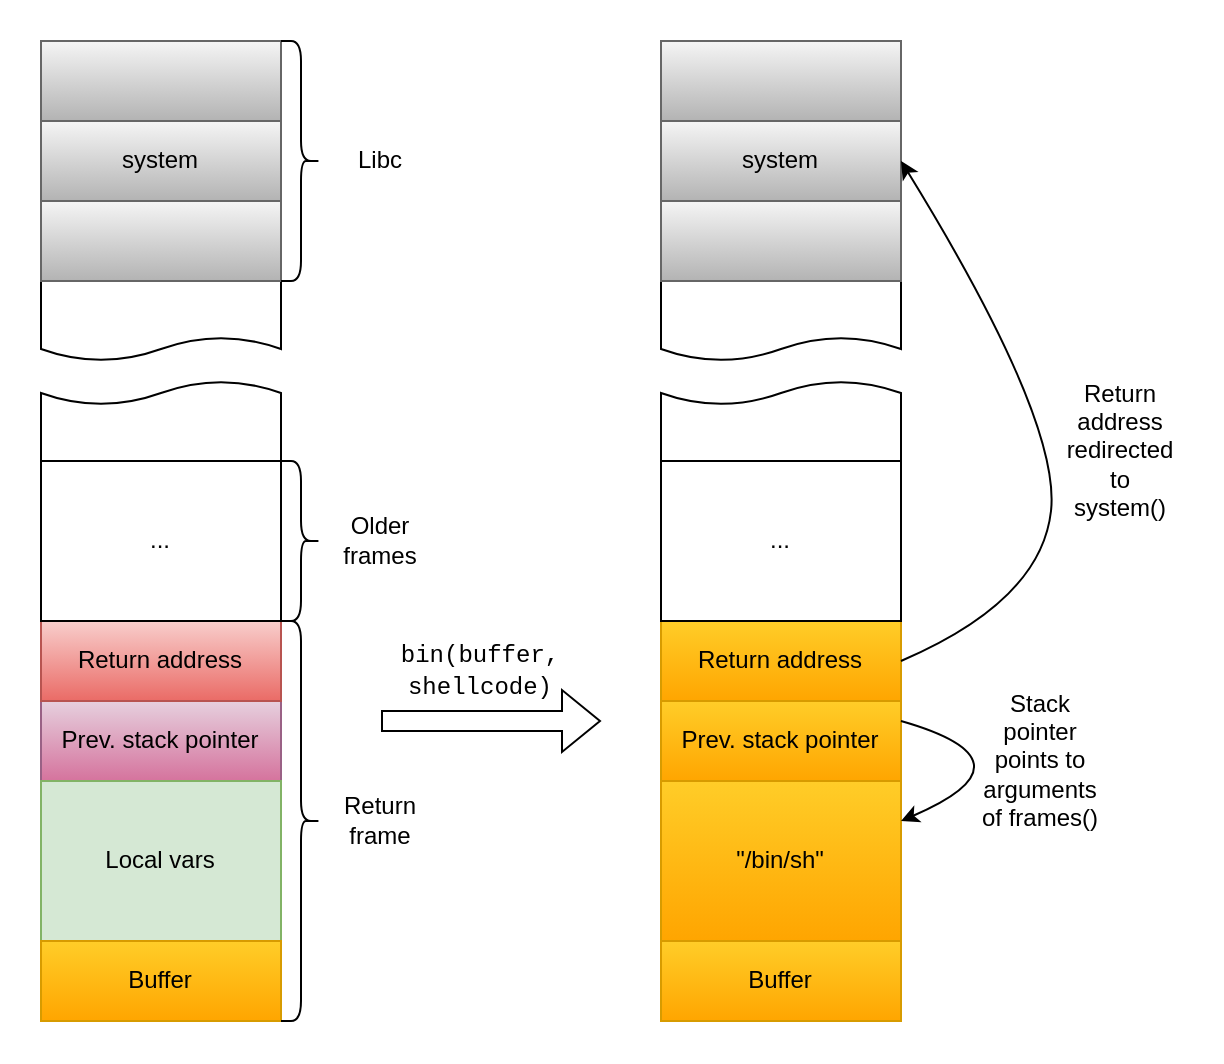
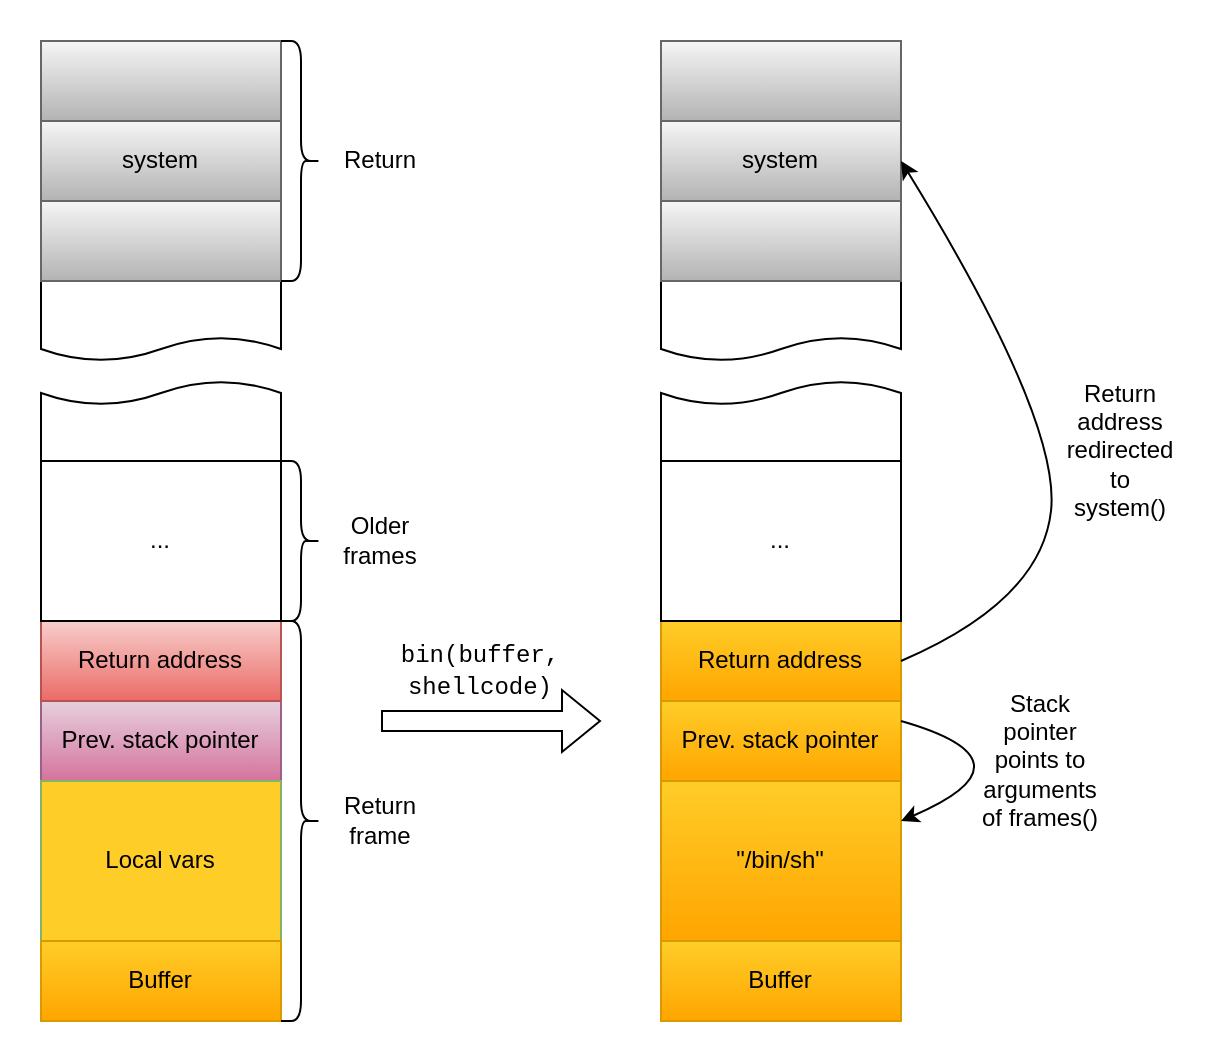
  <mxCell id="0" />
  <mxCell id="1" parent="0" />
  <mxCell id="2" value="Prev. stack pointer" style="rounded=0;whiteSpace=wrap;html=1;fillColor=#e6d0de;gradientColor=#d5739d;strokeColor=#996185;" vertex="1" parent="1"><mxGeometry x="20" y="350" width="120" height="40" as="geometry" /></mxCell>
- <mxCell id="3" value="Local vars" style="rounded=0;whiteSpace=wrap;html=1;fillColor=#d5e8d4;strokeColor=#82b366;" vertex="1" parent="1"><mxGeometry x="20" y="390" width="120" height="80" as="geometry" /></mxCell>
+ <mxCell id="3" value="Local vars" style="rounded=0;whiteSpace=wrap;html=1;fillColor=#ffcd28;strokeColor=#82b366;" vertex="1" parent="1"><mxGeometry x="20" y="390" width="120" height="80" as="geometry" /></mxCell>
  <mxCell id="4" value="Buffer" style="rounded=0;whiteSpace=wrap;html=1;fillColor=#ffcd28;gradientColor=#ffa500;strokeColor=#d79b00;" vertex="1" parent="1"><mxGeometry x="20" y="470" width="120" height="40" as="geometry" /></mxCell>
  <mxCell id="5" value="Return address" style="rounded=0;whiteSpace=wrap;html=1;fillColor=#f8cecc;gradientColor=#ea6b66;strokeColor=#b85450;" vertex="1" parent="1"><mxGeometry x="20" y="310" width="120" height="40" as="geometry" /></mxCell>
  <mxCell id="6" value="..." style="rounded=0;whiteSpace=wrap;html=1;" vertex="1" parent="1"><mxGeometry x="20" y="230" width="120" height="80" as="geometry" /></mxCell>
  <mxCell id="7" value="" style="shape=curlyBracket;whiteSpace=wrap;html=1;rounded=1;flipH=1;labelPosition=right;verticalLabelPosition=middle;align=left;verticalAlign=middle;" vertex="1" parent="1"><mxGeometry x="140" y="230" width="20" height="80" as="geometry" /></mxCell>
  <mxCell id="8" value="" style="shape=curlyBracket;whiteSpace=wrap;html=1;rounded=1;flipH=1;labelPosition=right;verticalLabelPosition=middle;align=left;verticalAlign=middle;" vertex="1" parent="1"><mxGeometry x="140" y="310" width="20" height="200" as="geometry" /></mxCell>
  <mxCell id="9" value="Older frames" style="text;html=1;align=center;verticalAlign=middle;whiteSpace=wrap;rounded=0;" vertex="1" parent="1"><mxGeometry x="160" y="255" width="60" height="30" as="geometry" /></mxCell>
  <mxCell id="10" value="Return frame" style="text;html=1;align=center;verticalAlign=middle;whiteSpace=wrap;rounded=0;" vertex="1" parent="1"><mxGeometry x="160" y="395" width="60" height="30" as="geometry" /></mxCell>
  <mxCell id="11" value="" style="shape=flexArrow;endArrow=classic;html=1;rounded=0;" edge="1" parent="1"><mxGeometry width="50" height="50" relative="1" as="geometry"><mxPoint x="190" y="360" as="sourcePoint" /><mxPoint x="300" y="360" as="targetPoint" /></mxGeometry></mxCell>
  <mxCell id="12" value="&lt;font face=&quot;Courier New&quot;&gt;bin(buffer, shellcode)&lt;/font&gt;" style="text;html=1;align=center;verticalAlign=middle;whiteSpace=wrap;rounded=0;" vertex="1" parent="1"><mxGeometry x="210" y="320" width="60" height="30" as="geometry" /></mxCell>
  <mxCell id="13" value="Prev. stack pointer" style="rounded=0;whiteSpace=wrap;html=1;fillColor=#ffcd28;gradientColor=#ffa500;strokeColor=#d79b00;" vertex="1" parent="1"><mxGeometry x="330" y="350" width="120" height="40" as="geometry" /></mxCell>
  <mxCell id="14" value="&quot;/bin/sh&quot;" style="rounded=0;whiteSpace=wrap;html=1;fillColor=#ffcd28;gradientColor=#ffa500;strokeColor=#d79b00;" vertex="1" parent="1"><mxGeometry x="330" y="390" width="120" height="80" as="geometry" /></mxCell>
  <mxCell id="15" value="Buffer" style="rounded=0;whiteSpace=wrap;html=1;fillColor=#ffcd28;gradientColor=#ffa500;strokeColor=#d79b00;" vertex="1" parent="1"><mxGeometry x="330" y="470" width="120" height="40" as="geometry" /></mxCell>
  <mxCell id="16" value="Return address" style="rounded=0;whiteSpace=wrap;html=1;fillColor=#ffcd28;gradientColor=#ffa500;strokeColor=#d79b00;" vertex="1" parent="1"><mxGeometry x="330" y="310" width="120" height="40" as="geometry" /></mxCell>
  <mxCell id="17" value="..." style="rounded=0;whiteSpace=wrap;html=1;" vertex="1" parent="1"><mxGeometry x="330" y="230" width="120" height="80" as="geometry" /></mxCell>
  <mxCell id="18" value="system" style="rounded=0;whiteSpace=wrap;html=1;fillColor=#f5f5f5;gradientColor=#b3b3b3;strokeColor=#666666;" vertex="1" parent="1"><mxGeometry x="20" y="60" width="120" height="40" as="geometry" /></mxCell>
  <mxCell id="19" value="" style="rounded=0;whiteSpace=wrap;html=1;fillColor=#f5f5f5;gradientColor=#b3b3b3;strokeColor=#666666;" vertex="1" parent="1"><mxGeometry x="20" y="20" width="120" height="40" as="geometry" /></mxCell>
  <mxCell id="20" value="" style="shape=document;whiteSpace=wrap;html=1;boundedLbl=1;direction=west;" vertex="1" parent="1"><mxGeometry x="20" y="190" width="120" height="40" as="geometry" /></mxCell>
  <mxCell id="21" value="" style="shape=document;whiteSpace=wrap;html=1;boundedLbl=1;" vertex="1" parent="1"><mxGeometry x="20" y="140" width="120" height="40" as="geometry" /></mxCell>
  <mxCell id="22" value="" style="rounded=0;whiteSpace=wrap;html=1;fillColor=#f5f5f5;gradientColor=#b3b3b3;strokeColor=#666666;" vertex="1" parent="1"><mxGeometry x="20" y="100" width="120" height="40" as="geometry" /></mxCell>
  <mxCell id="23" value="system" style="rounded=0;whiteSpace=wrap;html=1;fillColor=#f5f5f5;gradientColor=#b3b3b3;strokeColor=#666666;" vertex="1" parent="1"><mxGeometry x="330" y="60" width="120" height="40" as="geometry" /></mxCell>
  <mxCell id="24" value="" style="rounded=0;whiteSpace=wrap;html=1;fillColor=#f5f5f5;gradientColor=#b3b3b3;strokeColor=#666666;" vertex="1" parent="1"><mxGeometry x="330" y="20" width="120" height="40" as="geometry" /></mxCell>
  <mxCell id="25" value="" style="shape=document;whiteSpace=wrap;html=1;boundedLbl=1;" vertex="1" parent="1"><mxGeometry x="330" y="140" width="120" height="40" as="geometry" /></mxCell>
  <mxCell id="26" value="" style="rounded=0;whiteSpace=wrap;html=1;fillColor=#f5f5f5;gradientColor=#b3b3b3;strokeColor=#666666;" vertex="1" parent="1"><mxGeometry x="330" y="100" width="120" height="40" as="geometry" /></mxCell>
  <mxCell id="27" value="" style="shape=document;whiteSpace=wrap;html=1;boundedLbl=1;direction=west;" vertex="1" parent="1"><mxGeometry x="330" y="190" width="120" height="40" as="geometry" /></mxCell>
  <mxCell id="28" value="" style="shape=curlyBracket;whiteSpace=wrap;html=1;rounded=1;flipH=1;labelPosition=right;verticalLabelPosition=middle;align=left;verticalAlign=middle;" vertex="1" parent="1"><mxGeometry x="140" y="20" width="20" height="120" as="geometry" /></mxCell>
- <mxCell id="29" value="Libc" style="text;html=1;align=center;verticalAlign=middle;whiteSpace=wrap;rounded=0;" vertex="1" parent="1"><mxGeometry x="160" y="65" width="60" height="30" as="geometry" /></mxCell>
+ <mxCell id="29" value="Return" style="text;html=1;align=center;verticalAlign=middle;whiteSpace=wrap;rounded=0;" vertex="1" parent="1"><mxGeometry x="160" y="65" width="60" height="30" as="geometry" /></mxCell>
  <mxCell id="30" value="" style="curved=1;endArrow=classic;html=1;rounded=0;exitX=1;exitY=0.5;exitDx=0;exitDy=0;entryX=1;entryY=0.5;entryDx=0;entryDy=0;" edge="1" parent="1" source="16" target="23"><mxGeometry width="50" height="50" relative="1" as="geometry"><mxPoint x="490" y="320" as="sourcePoint" /><mxPoint x="540" y="270" as="targetPoint" /><Array as="points"><mxPoint x="520" y="300" /><mxPoint x="530" y="210" /></Array></mxGeometry></mxCell>
  <mxCell id="31" value="" style="curved=1;endArrow=classic;html=1;rounded=0;exitX=1;exitY=0.25;exitDx=0;exitDy=0;entryX=1;entryY=0.25;entryDx=0;entryDy=0;" edge="1" parent="1" source="13" target="14"><mxGeometry width="50" height="50" relative="1" as="geometry"><mxPoint x="470" y="560" as="sourcePoint" /><mxPoint x="470" y="310" as="targetPoint" /><Array as="points"><mxPoint x="520" y="380" /></Array></mxGeometry></mxCell>
  <mxCell id="32" value="Return address redirected to system()" style="text;html=1;align=center;verticalAlign=middle;whiteSpace=wrap;rounded=0;" vertex="1" parent="1"><mxGeometry x="530" y="210" width="60" height="30" as="geometry" /></mxCell>
  <mxCell id="33" value="Stack pointer points to arguments of frames()" style="text;html=1;align=center;verticalAlign=middle;whiteSpace=wrap;rounded=0;" vertex="1" parent="1"><mxGeometry x="490" y="365" width="60" height="30" as="geometry" /></mxCell>
